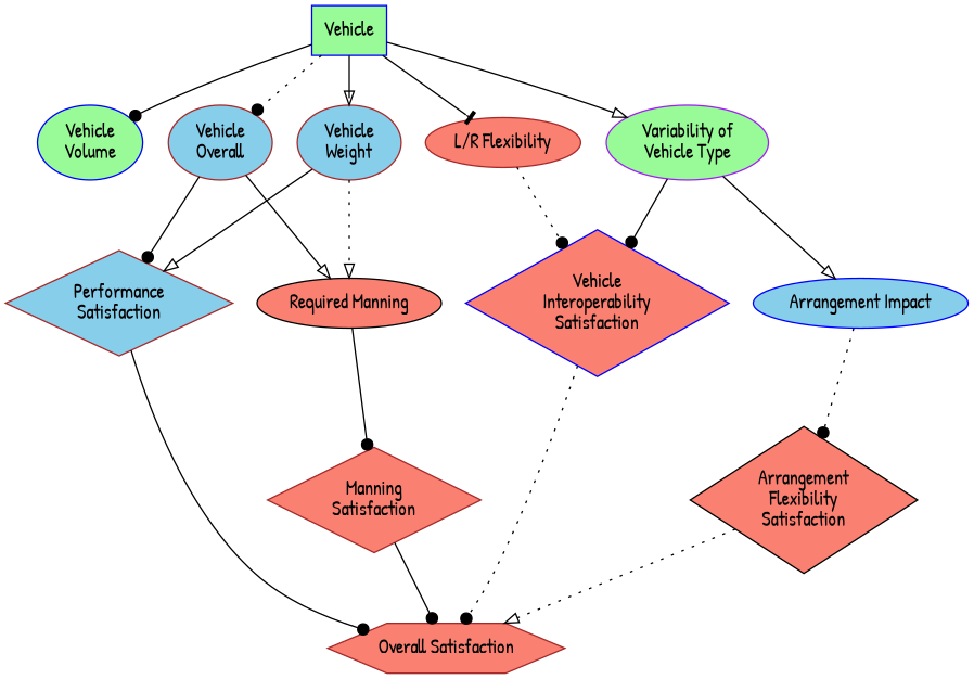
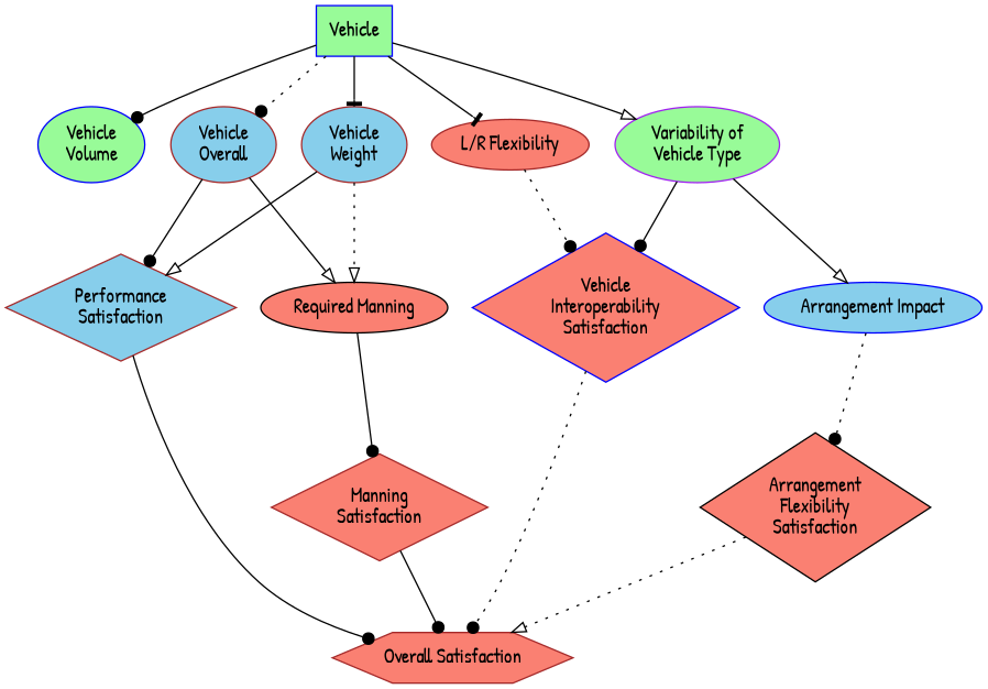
  digraph {
    fontname="Patrick Hand"
    node [color=brown fillcolor=salmon fontname="Patrick Hand" style=filled]
    edge [arrowhead=dot fontname="Patrick Hand" style=solid]
    n1 [color=blue fillcolor=palegreen label=Vehicle shape=box]
    n2 [color=blue fillcolor=palegreen label="Vehicle\nVolume"]
    n3 [fillcolor=skyblue label="Vehicle\nWeight"]
    n4 [color=purple fillcolor=palegreen label="Variability of\nVehicle Type"]
    n5 [label="L/R Flexibility"]
    n6 [fillcolor=skyblue label="Vehicle\nOverall"]
    n7 [color=black label="Required Manning"]
    n8 [fillcolor=skyblue label="Performance\nSatisfaction" shape=diamond]
    n9 [color=blue fillcolor=skyblue label="Arrangement Impact"]
    n10 [color=blue label="Vehicle\nInteroperability\nSatisfaction" shape=diamond]
    n11 [color=black label="Arrangement\nFlexibility\nSatisfaction" shape=diamond]
    n12 [label="Manning\nSatisfaction" shape=diamond]
    n13 [label="Overall Satisfaction" shape=hexagon]
    n1 -> n2
-   n1 -> n3 [arrowhead=onormal]
+   n1 -> n3 [arrowhead=tee]
    n1 -> n4 [arrowhead=onormal]
    n1 -> n5 [arrowhead=tee]
    n1 -> n6 [style=dotted]
    n3 -> n7 [arrowhead=onormal style=dotted]
    n3 -> n8 [arrowhead=onormal]
    n4 -> n9 [arrowhead=onormal]
    n4 -> n10
    n5 -> n10 [style=dotted]
    n6 -> n7 [arrowhead=onormal]
    n6 -> n8
    n7 -> n12
    n8 -> n13
    n9 -> n11 [style=dotted]
    n10 -> n13 [style=dotted]
    n11 -> n13 [arrowhead=onormal style=dotted]
    n12 -> n13
  }
